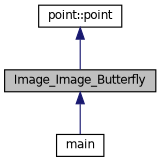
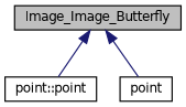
  digraph {
    rankdir=TB
    node [color=black fillcolor=white fontname=Helvetica fontsize=10 shape=record style=filled]
    edge [color=midnightblue dir=back fontname=Helvetica fontsize=10 labelfontname=Helvetica labelfontsize=10 style=solid]
    n1 [fillcolor=grey75 fontcolor=black height=0.2 label=Image_Image_Butterfly width=0.4]
    n2 [height=0.2 label="point::point" width=0.4]
-   n3 [height=0.2 label=main width=0.4]
-   n2 -> n1
+   n3 [height=0.2 label=point width=0.4]
+   n1 -> n2
    n1 -> n3
  }
